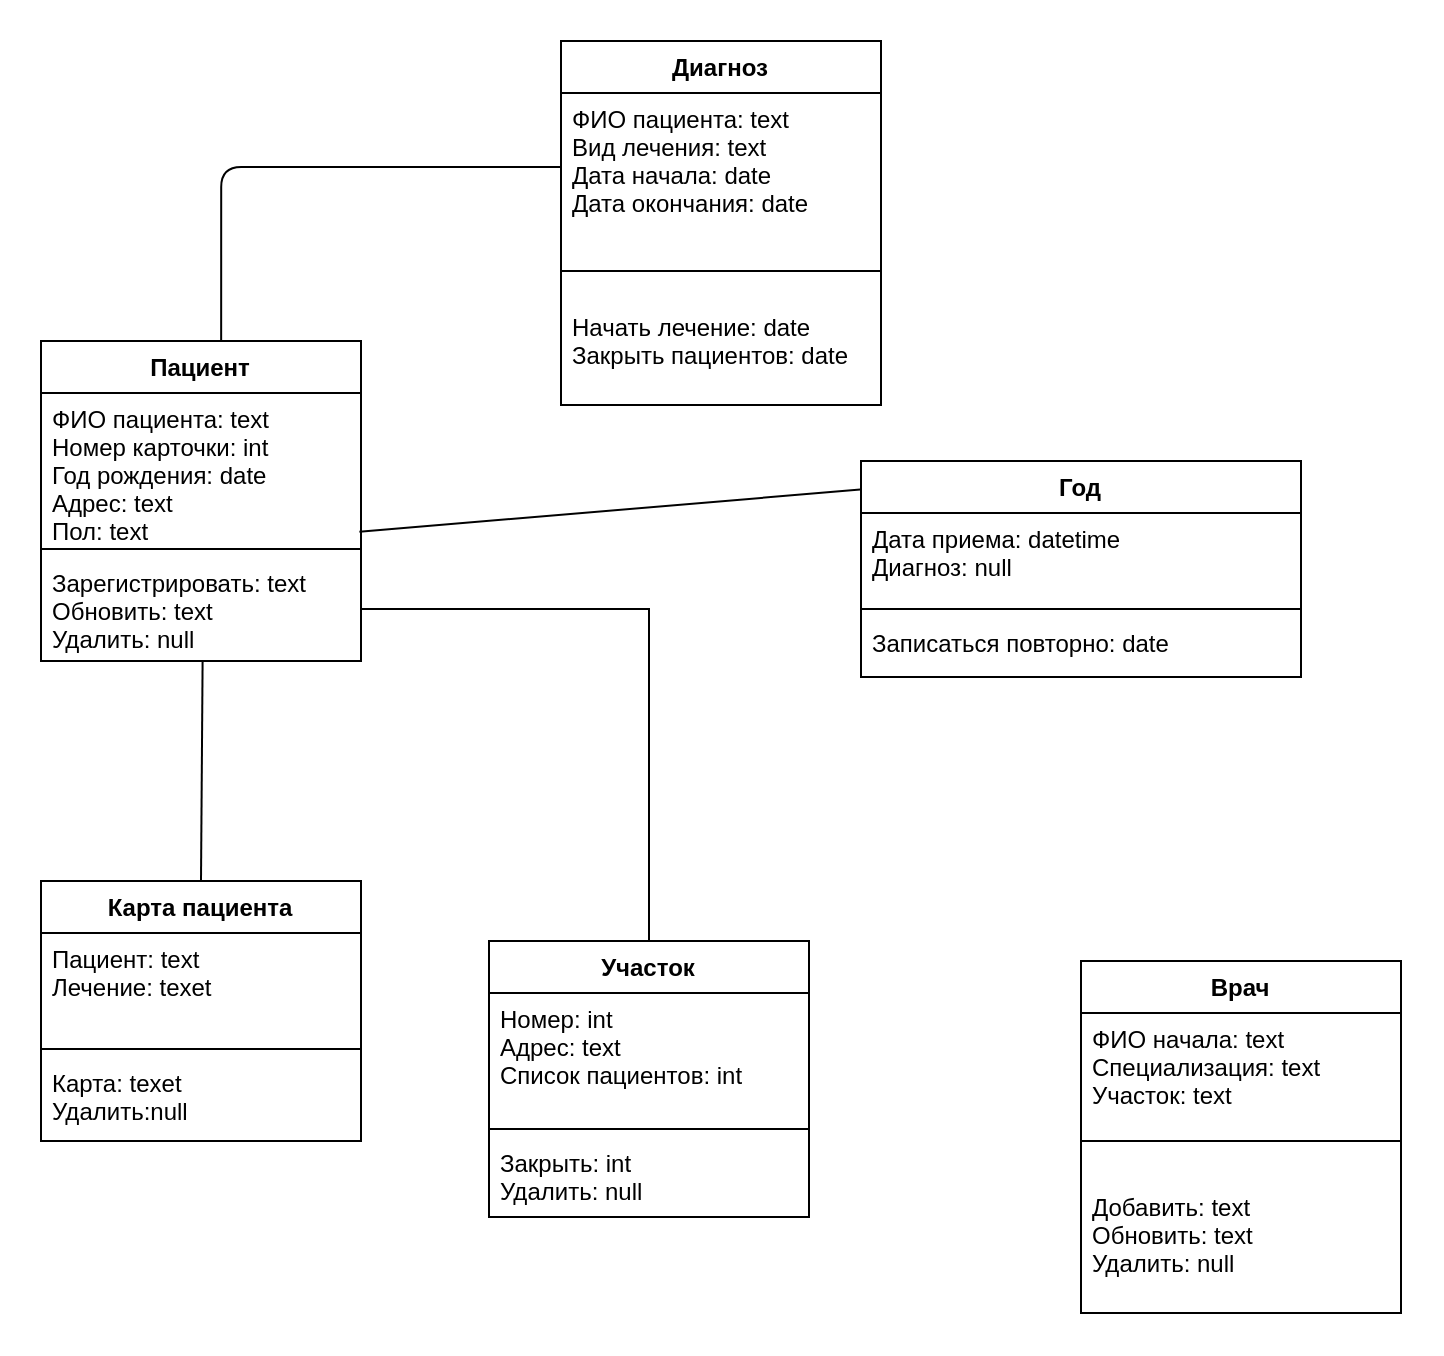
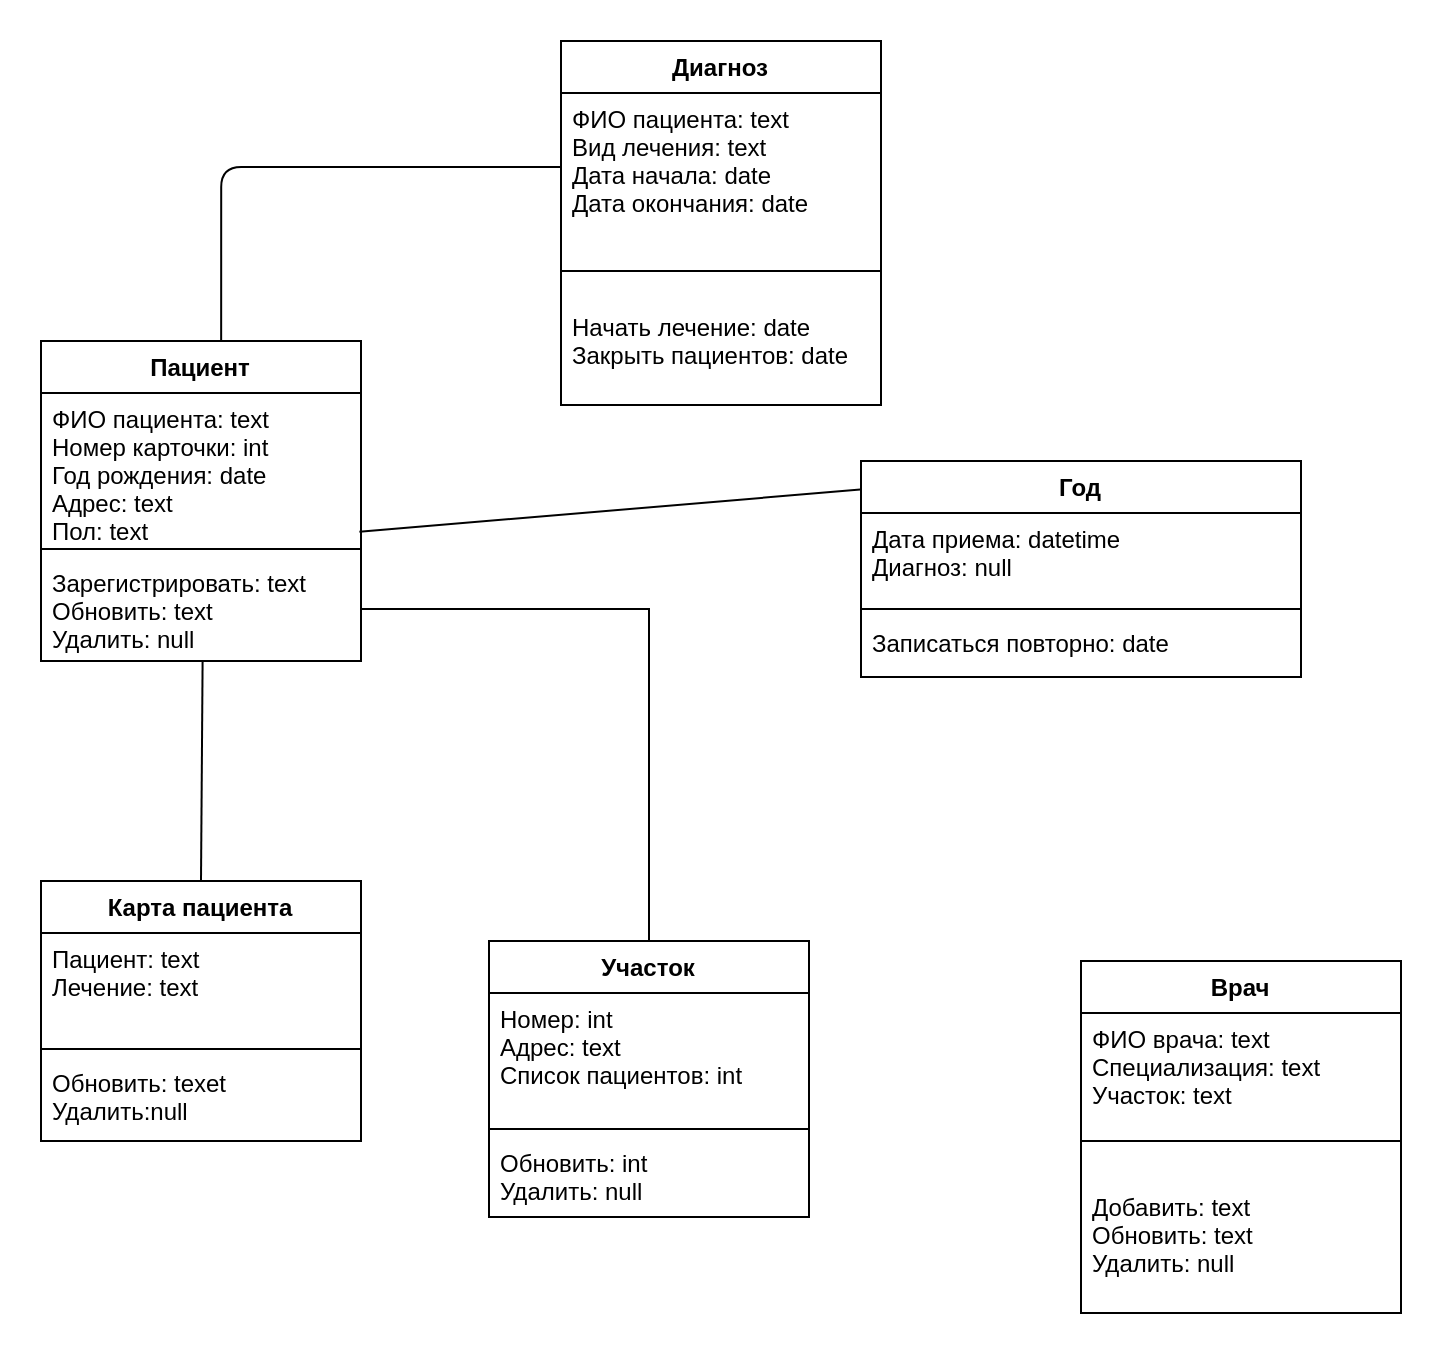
  <mxCell id="0" />
  <mxCell id="1" parent="0" />
  <mxCell id="2" value="" style="endArrow=none;endFill=0;endSize=12;html=1;exitX=0.563;exitY=0;exitDx=0;exitDy=0;entryX=0;entryY=0.5;entryDx=0;entryDy=0;startArrow=none;startFill=0;sketch=0;edgeStyle=orthogonalEdgeStyle;exitPerimeter=0;" parent="1" source="8" target="15" edge="1"><mxGeometry width="160" relative="1" as="geometry"><mxPoint x="320" y="200" as="sourcePoint" /><mxPoint x="480" y="200" as="targetPoint" /></mxGeometry></mxCell>
  <mxCell id="3" value="" style="endArrow=none;endFill=0;endSize=12;html=1;exitX=0.5;exitY=0;exitDx=0;exitDy=0;entryX=0.505;entryY=1.004;entryDx=0;entryDy=0;entryPerimeter=0;" parent="1" source="4" target="11" edge="1"><mxGeometry width="160" relative="1" as="geometry"><mxPoint x="320" y="200" as="sourcePoint" /><mxPoint x="480" y="200" as="targetPoint" /></mxGeometry></mxCell>
  <mxCell id="4" value="Карта пациента" style="swimlane;fontStyle=1;align=center;verticalAlign=top;childLayout=stackLayout;horizontal=1;startSize=26;horizontalStack=0;resizeParent=1;resizeParentMax=0;resizeLast=0;collapsible=1;marginBottom=0;" parent="1" vertex="1"><mxGeometry x="20" y="440" width="160" height="130" as="geometry" /></mxCell>
- <mxCell id="5" value="Пациент: text&#10;Лечение: texet" style="text;strokeColor=none;fillColor=none;align=left;verticalAlign=top;spacingLeft=4;spacingRight=4;overflow=hidden;rotatable=0;points=[[0,0.5],[1,0.5]];portConstraint=eastwest;" parent="4" vertex="1"><mxGeometry y="26" width="160" height="54" as="geometry" /></mxCell>
+ <mxCell id="5" value="Пациент: text&#10;Лечение: text" style="text;strokeColor=none;fillColor=none;align=left;verticalAlign=top;spacingLeft=4;spacingRight=4;overflow=hidden;rotatable=0;points=[[0,0.5],[1,0.5]];portConstraint=eastwest;" parent="4" vertex="1"><mxGeometry y="26" width="160" height="54" as="geometry" /></mxCell>
  <mxCell id="6" value="" style="line;strokeWidth=1;fillColor=none;align=left;verticalAlign=middle;spacingTop=-1;spacingLeft=3;spacingRight=3;rotatable=0;labelPosition=right;points=[];portConstraint=eastwest;" parent="4" vertex="1"><mxGeometry y="80" width="160" height="8" as="geometry" /></mxCell>
- <mxCell id="7" value="Карта: texet&#10;Удалить:null" style="text;strokeColor=none;fillColor=none;align=left;verticalAlign=top;spacingLeft=4;spacingRight=4;overflow=hidden;rotatable=0;points=[[0,0.5],[1,0.5]];portConstraint=eastwest;" parent="4" vertex="1"><mxGeometry y="88" width="160" height="42" as="geometry" /></mxCell>
+ <mxCell id="7" value="Обновить: texet&#10;Удалить:null" style="text;strokeColor=none;fillColor=none;align=left;verticalAlign=top;spacingLeft=4;spacingRight=4;overflow=hidden;rotatable=0;points=[[0,0.5],[1,0.5]];portConstraint=eastwest;" parent="4" vertex="1"><mxGeometry y="88" width="160" height="42" as="geometry" /></mxCell>
  <mxCell id="8" value="Пациент" style="swimlane;fontStyle=1;align=center;verticalAlign=top;childLayout=stackLayout;horizontal=1;startSize=26;horizontalStack=0;resizeParent=1;resizeParentMax=0;resizeLast=0;collapsible=1;marginBottom=0;" parent="1" vertex="1"><mxGeometry x="20" y="170" width="160" height="160" as="geometry" /></mxCell>
  <mxCell id="9" value="ФИО пациента: text&#10;Номер карточки: int&#10;Год рождения: date&#10;Адрес: text&#10;Пол: text&#10;" style="text;strokeColor=none;fillColor=none;align=left;verticalAlign=top;spacingLeft=4;spacingRight=4;overflow=hidden;rotatable=0;points=[[0,0.5],[1,0.5]];portConstraint=eastwest;" parent="8" vertex="1"><mxGeometry y="26" width="160" height="74" as="geometry" /></mxCell>
  <mxCell id="10" value="" style="line;strokeWidth=1;fillColor=none;align=left;verticalAlign=middle;spacingTop=-1;spacingLeft=3;spacingRight=3;rotatable=0;labelPosition=right;points=[];portConstraint=eastwest;" parent="8" vertex="1"><mxGeometry y="100" width="160" height="8" as="geometry" /></mxCell>
  <mxCell id="11" value="Зарегистрировать: text&#10;Обновить: text&#10;Удалить: null" style="text;strokeColor=none;fillColor=none;align=left;verticalAlign=top;spacingLeft=4;spacingRight=4;overflow=hidden;rotatable=0;points=[[0,0.5],[1,0.5]];portConstraint=eastwest;" parent="8" vertex="1"><mxGeometry y="108" width="160" height="52" as="geometry" /></mxCell>
  <mxCell id="12" style="edgeStyle=orthogonalEdgeStyle;rounded=0;sketch=0;orthogonalLoop=1;jettySize=auto;html=1;entryX=1;entryY=0.5;entryDx=0;entryDy=0;startArrow=none;startFill=0;endArrow=none;endFill=0;" parent="1" source="26" target="11" edge="1"><mxGeometry relative="1" as="geometry"><mxPoint x="305" y="453" as="sourcePoint" /></mxGeometry></mxCell>
  <mxCell id="13" value="" style="endArrow=none;endFill=0;endSize=12;html=1;exitX=0.995;exitY=0.938;exitDx=0;exitDy=0;exitPerimeter=0;entryX=0.005;entryY=0.131;entryDx=0;entryDy=0;entryPerimeter=0;" parent="1" source="9" target="18" edge="1"><mxGeometry width="160" relative="1" as="geometry"><mxPoint x="320" y="400" as="sourcePoint" /><mxPoint x="480" y="400" as="targetPoint" /></mxGeometry></mxCell>
  <mxCell id="14" value="Диагноз" style="swimlane;fontStyle=1;align=center;verticalAlign=top;childLayout=stackLayout;horizontal=1;startSize=26;horizontalStack=0;resizeParent=1;resizeParentMax=0;resizeLast=0;collapsible=1;marginBottom=0;" parent="1" vertex="1"><mxGeometry x="280" y="20" width="160" height="182" as="geometry" /></mxCell>
  <mxCell id="15" value="ФИО пациента: text&#10;Вид лечения: text&#10;Дата начала: date&#10;Дата окончания: date" style="text;strokeColor=none;fillColor=none;align=left;verticalAlign=top;spacingLeft=4;spacingRight=4;overflow=hidden;rotatable=0;points=[[0,0.5],[1,0.5]];portConstraint=eastwest;" parent="14" vertex="1"><mxGeometry y="26" width="160" height="74" as="geometry" /></mxCell>
  <mxCell id="16" value="" style="line;strokeWidth=1;fillColor=none;align=left;verticalAlign=middle;spacingTop=-1;spacingLeft=3;spacingRight=3;rotatable=0;labelPosition=right;points=[];portConstraint=eastwest;" parent="14" vertex="1"><mxGeometry y="100" width="160" height="30" as="geometry" /></mxCell>
  <mxCell id="17" value="Начать лечение: date&#10;Закрыть пациентов: date" style="text;strokeColor=none;fillColor=none;align=left;verticalAlign=top;spacingLeft=4;spacingRight=4;overflow=hidden;rotatable=0;points=[[0,0.5],[1,0.5]];portConstraint=eastwest;" parent="14" vertex="1"><mxGeometry y="130" width="160" height="52" as="geometry" /></mxCell>
  <mxCell id="18" value="Год" style="swimlane;fontStyle=1;align=center;verticalAlign=top;childLayout=stackLayout;horizontal=1;startSize=26;horizontalStack=0;resizeParent=1;resizeParentMax=0;resizeLast=0;collapsible=1;marginBottom=0;" parent="1" vertex="1"><mxGeometry x="430" y="230" width="220" height="108" as="geometry" /></mxCell>
  <mxCell id="19" value="Дата приема: datetime&#10;Диагноз: null&#10;" style="text;strokeColor=none;fillColor=none;align=left;verticalAlign=top;spacingLeft=4;spacingRight=4;overflow=hidden;rotatable=0;points=[[0,0.5],[1,0.5]];portConstraint=eastwest;" parent="18" vertex="1"><mxGeometry y="26" width="220" height="44" as="geometry" /></mxCell>
  <mxCell id="20" value="" style="line;strokeWidth=1;fillColor=none;align=left;verticalAlign=middle;spacingTop=-1;spacingLeft=3;spacingRight=3;rotatable=0;labelPosition=right;points=[];portConstraint=eastwest;" parent="18" vertex="1"><mxGeometry y="70" width="220" height="8" as="geometry" /></mxCell>
  <mxCell id="21" value="Записаться повторно: date" style="text;strokeColor=none;fillColor=none;align=left;verticalAlign=top;spacingLeft=4;spacingRight=4;overflow=hidden;rotatable=0;points=[[0,0.5],[1,0.5]];portConstraint=eastwest;" parent="18" vertex="1"><mxGeometry y="78" width="220" height="30" as="geometry" /></mxCell>
  <mxCell id="22" value="Врач" style="swimlane;fontStyle=1;align=center;verticalAlign=top;childLayout=stackLayout;horizontal=1;startSize=26;horizontalStack=0;resizeParent=1;resizeParentMax=0;resizeLast=0;collapsible=1;marginBottom=0;" parent="1" vertex="1"><mxGeometry x="540" y="480" width="160" height="176" as="geometry" /></mxCell>
- <mxCell id="23" value="ФИО начала: text&#10;Специализация: text&#10;Участок: text" style="text;strokeColor=none;fillColor=none;align=left;verticalAlign=top;spacingLeft=4;spacingRight=4;overflow=hidden;rotatable=0;points=[[0,0.5],[1,0.5]];portConstraint=eastwest;" parent="22" vertex="1"><mxGeometry y="26" width="160" height="44" as="geometry" /></mxCell>
+ <mxCell id="23" value="ФИО врача: text&#10;Специализация: text&#10;Участок: text" style="text;strokeColor=none;fillColor=none;align=left;verticalAlign=top;spacingLeft=4;spacingRight=4;overflow=hidden;rotatable=0;points=[[0,0.5],[1,0.5]];portConstraint=eastwest;" parent="22" vertex="1"><mxGeometry y="26" width="160" height="44" as="geometry" /></mxCell>
  <mxCell id="24" value="" style="line;strokeWidth=1;fillColor=none;align=left;verticalAlign=middle;spacingTop=-1;spacingLeft=3;spacingRight=3;rotatable=0;labelPosition=right;points=[];portConstraint=eastwest;" parent="22" vertex="1"><mxGeometry y="70" width="160" height="40" as="geometry" /></mxCell>
  <mxCell id="25" value="Добавить: text&#10;Обновить: text&#10;Удалить: null" style="text;strokeColor=none;fillColor=none;align=left;verticalAlign=top;spacingLeft=4;spacingRight=4;overflow=hidden;rotatable=0;points=[[0,0.5],[1,0.5]];portConstraint=eastwest;" parent="22" vertex="1"><mxGeometry y="110" width="160" height="66" as="geometry" /></mxCell>
  <mxCell id="26" value="Участок" style="swimlane;fontStyle=1;align=center;verticalAlign=top;childLayout=stackLayout;horizontal=1;startSize=26;horizontalStack=0;resizeParent=1;resizeParentMax=0;resizeLast=0;collapsible=1;marginBottom=0;" parent="1" vertex="1"><mxGeometry x="244" y="470" width="160" height="138" as="geometry" /></mxCell>
  <mxCell id="27" value="Номер: int&#10;Адрес: text&#10;Список пациентов: int" style="text;strokeColor=none;fillColor=none;align=left;verticalAlign=top;spacingLeft=4;spacingRight=4;overflow=hidden;rotatable=0;points=[[0,0.5],[1,0.5]];portConstraint=eastwest;" parent="26" vertex="1"><mxGeometry y="26" width="160" height="64" as="geometry" /></mxCell>
  <mxCell id="28" value="" style="line;strokeWidth=1;fillColor=none;align=left;verticalAlign=middle;spacingTop=-1;spacingLeft=3;spacingRight=3;rotatable=0;labelPosition=right;points=[];portConstraint=eastwest;" parent="26" vertex="1"><mxGeometry y="90" width="160" height="8" as="geometry" /></mxCell>
- <mxCell id="29" value="Закрыть: int&#10;Удалить: null" style="text;strokeColor=none;fillColor=none;align=left;verticalAlign=top;spacingLeft=4;spacingRight=4;overflow=hidden;rotatable=0;points=[[0,0.5],[1,0.5]];portConstraint=eastwest;" parent="26" vertex="1"><mxGeometry y="98" width="160" height="40" as="geometry" /></mxCell>
+ <mxCell id="29" value="Обновить: int&#10;Удалить: null" style="text;strokeColor=none;fillColor=none;align=left;verticalAlign=top;spacingLeft=4;spacingRight=4;overflow=hidden;rotatable=0;points=[[0,0.5],[1,0.5]];portConstraint=eastwest;" parent="26" vertex="1"><mxGeometry y="98" width="160" height="40" as="geometry" /></mxCell>
